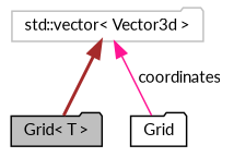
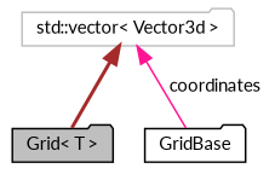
  digraph {
    fontname=Lato
    node [color=black fillcolor=white fontname=Lato fontsize=10 shape=folder style=filled]
    edge [dir=back fontname=Lato fontsize=10 labelfontname=Helvetica labelfontsize=10]
    n1 [fillcolor=grey75 fontcolor=black height=0.2 label="Grid\< T \>" width=0.4]
-   n2 [height=0.2 label=Grid width=0.4]
+   n2 [height=0.2 label=GridBase width=0.4]
    n3 [color=grey75 height=0.2 label="std::vector\< Vector3d \>" width=0.4]
    n3 -> n1 [color=brown style=bold]
    n3 -> n2 [color=deeppink label=" coordinates" style=solid]
  }
